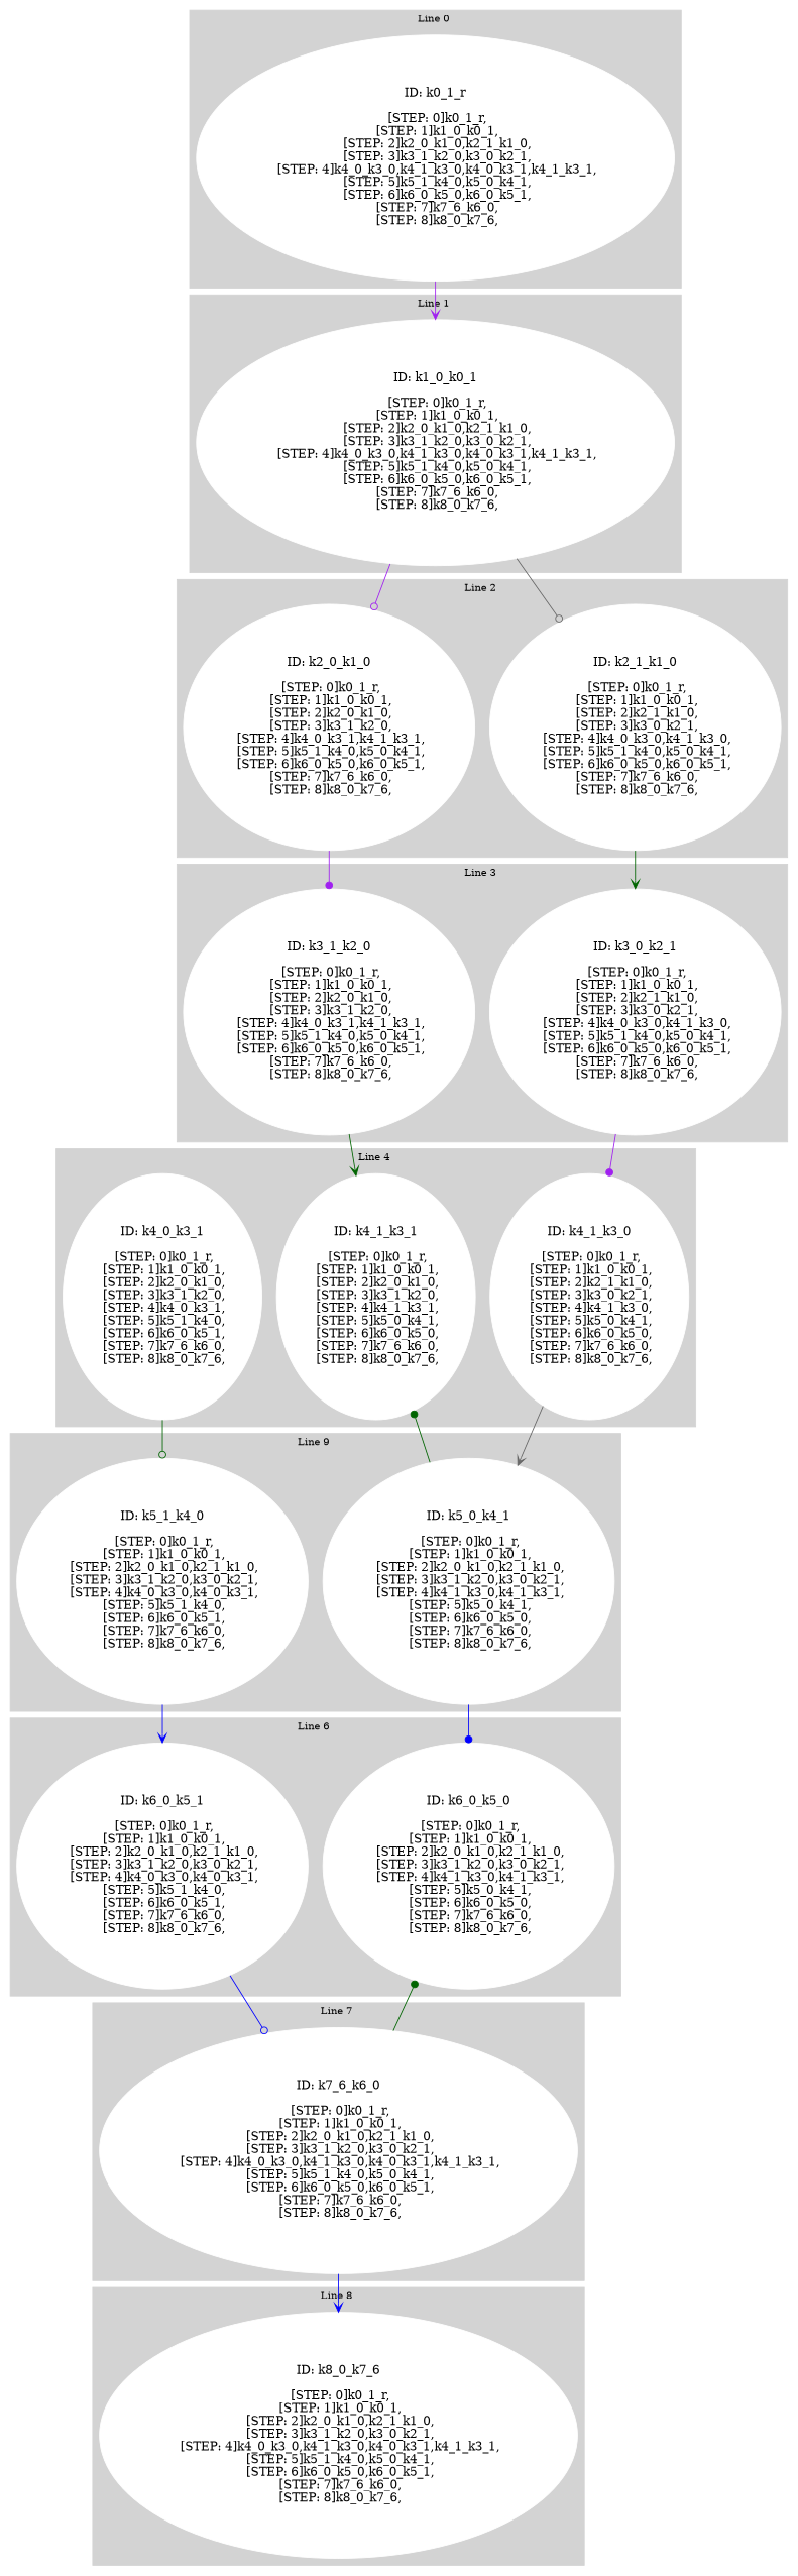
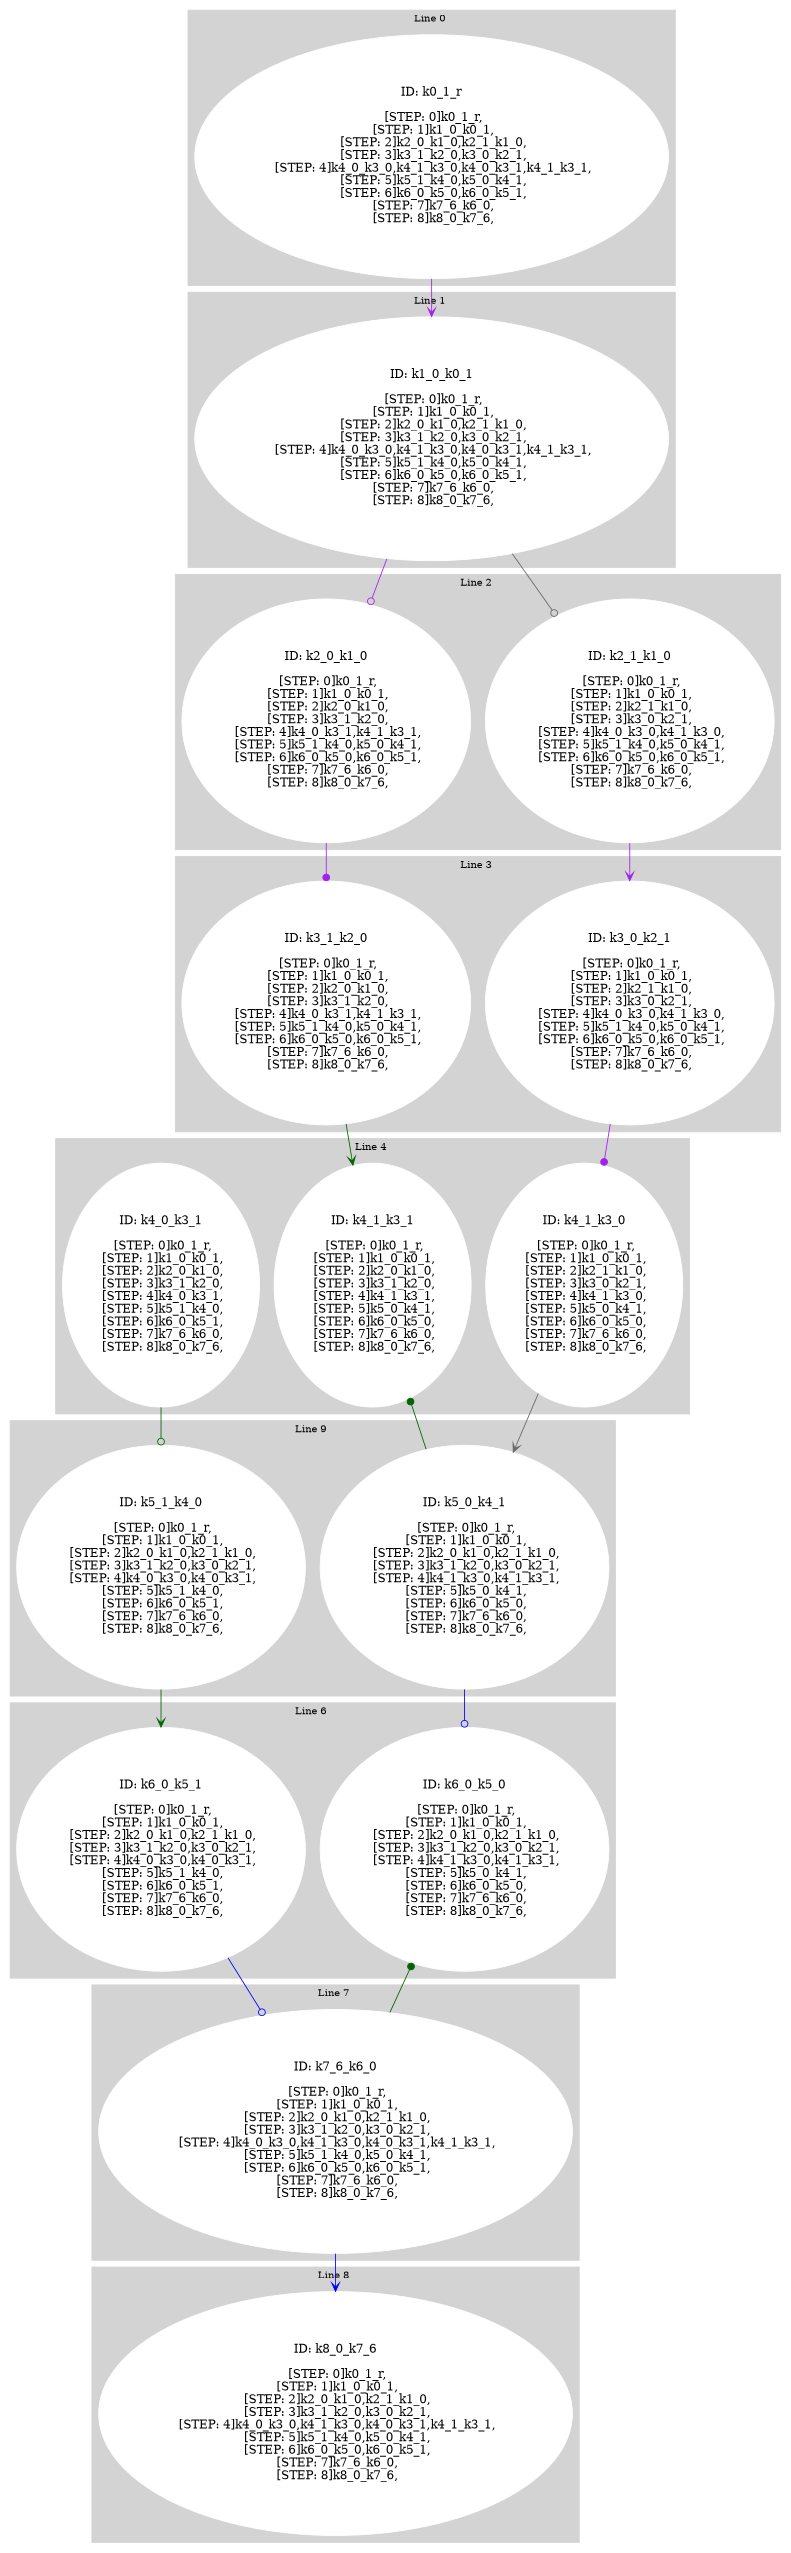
  digraph {
    compound="true "
    node [color=white style=filled]
    edge [arrowhead=vee color=purple]
    n1 [label=<<BR /> ID: k0_1_r <BR /> <BR /> [STEP: 0]k0_1_r,<BR /> [STEP: 1]k1_0_k0_1,<BR /> [STEP: 2]k2_0_k1_0,k2_1_k1_0,<BR /> [STEP: 3]k3_1_k2_0,k3_0_k2_1,<BR /> [STEP: 4]k4_0_k3_0,k4_1_k3_0,k4_0_k3_1,k4_1_k3_1,<BR /> [STEP: 5]k5_1_k4_0,k5_0_k4_1,<BR /> [STEP: 6]k6_0_k5_0,k6_0_k5_1,<BR /> [STEP: 7]k7_6_k6_0,<BR /> [STEP: 8]k8_0_k7_6,<BR /> >]
    n2 [label=<<BR /> ID: k1_0_k0_1 <BR /> <BR /> [STEP: 0]k0_1_r,<BR /> [STEP: 1]k1_0_k0_1,<BR /> [STEP: 2]k2_0_k1_0,k2_1_k1_0,<BR /> [STEP: 3]k3_1_k2_0,k3_0_k2_1,<BR /> [STEP: 4]k4_0_k3_0,k4_1_k3_0,k4_0_k3_1,k4_1_k3_1,<BR /> [STEP: 5]k5_1_k4_0,k5_0_k4_1,<BR /> [STEP: 6]k6_0_k5_0,k6_0_k5_1,<BR /> [STEP: 7]k7_6_k6_0,<BR /> [STEP: 8]k8_0_k7_6,<BR /> >]
    n3 [label=<<BR /> ID: k2_1_k1_0 <BR /> <BR /> [STEP: 0]k0_1_r,<BR /> [STEP: 1]k1_0_k0_1,<BR /> [STEP: 2]k2_1_k1_0,<BR /> [STEP: 3]k3_0_k2_1,<BR /> [STEP: 4]k4_0_k3_0,k4_1_k3_0,<BR /> [STEP: 5]k5_1_k4_0,k5_0_k4_1,<BR /> [STEP: 6]k6_0_k5_0,k6_0_k5_1,<BR /> [STEP: 7]k7_6_k6_0,<BR /> [STEP: 8]k8_0_k7_6,<BR /> >]
    n4 [label=<<BR /> ID: k2_0_k1_0 <BR /> <BR /> [STEP: 0]k0_1_r,<BR /> [STEP: 1]k1_0_k0_1,<BR /> [STEP: 2]k2_0_k1_0,<BR /> [STEP: 3]k3_1_k2_0,<BR /> [STEP: 4]k4_0_k3_1,k4_1_k3_1,<BR /> [STEP: 5]k5_1_k4_0,k5_0_k4_1,<BR /> [STEP: 6]k6_0_k5_0,k6_0_k5_1,<BR /> [STEP: 7]k7_6_k6_0,<BR /> [STEP: 8]k8_0_k7_6,<BR /> >]
    n5 [label=<<BR /> ID: k3_0_k2_1 <BR /> <BR /> [STEP: 0]k0_1_r,<BR /> [STEP: 1]k1_0_k0_1,<BR /> [STEP: 2]k2_1_k1_0,<BR /> [STEP: 3]k3_0_k2_1,<BR /> [STEP: 4]k4_0_k3_0,k4_1_k3_0,<BR /> [STEP: 5]k5_1_k4_0,k5_0_k4_1,<BR /> [STEP: 6]k6_0_k5_0,k6_0_k5_1,<BR /> [STEP: 7]k7_6_k6_0,<BR /> [STEP: 8]k8_0_k7_6,<BR /> >]
    n6 [label=<<BR /> ID: k3_1_k2_0 <BR /> <BR /> [STEP: 0]k0_1_r,<BR /> [STEP: 1]k1_0_k0_1,<BR /> [STEP: 2]k2_0_k1_0,<BR /> [STEP: 3]k3_1_k2_0,<BR /> [STEP: 4]k4_0_k3_1,k4_1_k3_1,<BR /> [STEP: 5]k5_1_k4_0,k5_0_k4_1,<BR /> [STEP: 6]k6_0_k5_0,k6_0_k5_1,<BR /> [STEP: 7]k7_6_k6_0,<BR /> [STEP: 8]k8_0_k7_6,<BR /> >]
    n7 [label=<<BR /> ID: k4_1_k3_0 <BR /> <BR /> [STEP: 0]k0_1_r,<BR /> [STEP: 1]k1_0_k0_1,<BR /> [STEP: 2]k2_1_k1_0,<BR /> [STEP: 3]k3_0_k2_1,<BR /> [STEP: 4]k4_1_k3_0,<BR /> [STEP: 5]k5_0_k4_1,<BR /> [STEP: 6]k6_0_k5_0,<BR /> [STEP: 7]k7_6_k6_0,<BR /> [STEP: 8]k8_0_k7_6,<BR /> >]
    n8 [label=<<BR /> ID: k4_1_k3_1 <BR /> <BR /> [STEP: 0]k0_1_r,<BR /> [STEP: 1]k1_0_k0_1,<BR /> [STEP: 2]k2_0_k1_0,<BR /> [STEP: 3]k3_1_k2_0,<BR /> [STEP: 4]k4_1_k3_1,<BR /> [STEP: 5]k5_0_k4_1,<BR /> [STEP: 6]k6_0_k5_0,<BR /> [STEP: 7]k7_6_k6_0,<BR /> [STEP: 8]k8_0_k7_6,<BR /> >]
    n9 [label=<<BR /> ID: k4_0_k3_1 <BR /> <BR /> [STEP: 0]k0_1_r,<BR /> [STEP: 1]k1_0_k0_1,<BR /> [STEP: 2]k2_0_k1_0,<BR /> [STEP: 3]k3_1_k2_0,<BR /> [STEP: 4]k4_0_k3_1,<BR /> [STEP: 5]k5_1_k4_0,<BR /> [STEP: 6]k6_0_k5_1,<BR /> [STEP: 7]k7_6_k6_0,<BR /> [STEP: 8]k8_0_k7_6,<BR /> >]
    n10 [label=<<BR /> ID: k5_1_k4_0 <BR /> <BR /> [STEP: 0]k0_1_r,<BR /> [STEP: 1]k1_0_k0_1,<BR /> [STEP: 2]k2_0_k1_0,k2_1_k1_0,<BR /> [STEP: 3]k3_1_k2_0,k3_0_k2_1,<BR /> [STEP: 4]k4_0_k3_0,k4_0_k3_1,<BR /> [STEP: 5]k5_1_k4_0,<BR /> [STEP: 6]k6_0_k5_1,<BR /> [STEP: 7]k7_6_k6_0,<BR /> [STEP: 8]k8_0_k7_6,<BR /> >]
    n11 [label=<<BR /> ID: k5_0_k4_1 <BR /> <BR /> [STEP: 0]k0_1_r,<BR /> [STEP: 1]k1_0_k0_1,<BR /> [STEP: 2]k2_0_k1_0,k2_1_k1_0,<BR /> [STEP: 3]k3_1_k2_0,k3_0_k2_1,<BR /> [STEP: 4]k4_1_k3_0,k4_1_k3_1,<BR /> [STEP: 5]k5_0_k4_1,<BR /> [STEP: 6]k6_0_k5_0,<BR /> [STEP: 7]k7_6_k6_0,<BR /> [STEP: 8]k8_0_k7_6,<BR /> >]
    n12 [label=<<BR /> ID: k6_0_k5_1 <BR /> <BR /> [STEP: 0]k0_1_r,<BR /> [STEP: 1]k1_0_k0_1,<BR /> [STEP: 2]k2_0_k1_0,k2_1_k1_0,<BR /> [STEP: 3]k3_1_k2_0,k3_0_k2_1,<BR /> [STEP: 4]k4_0_k3_0,k4_0_k3_1,<BR /> [STEP: 5]k5_1_k4_0,<BR /> [STEP: 6]k6_0_k5_1,<BR /> [STEP: 7]k7_6_k6_0,<BR /> [STEP: 8]k8_0_k7_6,<BR /> >]
    n13 [label=<<BR /> ID: k6_0_k5_0 <BR /> <BR /> [STEP: 0]k0_1_r,<BR /> [STEP: 1]k1_0_k0_1,<BR /> [STEP: 2]k2_0_k1_0,k2_1_k1_0,<BR /> [STEP: 3]k3_1_k2_0,k3_0_k2_1,<BR /> [STEP: 4]k4_1_k3_0,k4_1_k3_1,<BR /> [STEP: 5]k5_0_k4_1,<BR /> [STEP: 6]k6_0_k5_0,<BR /> [STEP: 7]k7_6_k6_0,<BR /> [STEP: 8]k8_0_k7_6,<BR /> >]
    n14 [label=<<BR /> ID: k7_6_k6_0 <BR /> <BR /> [STEP: 0]k0_1_r,<BR /> [STEP: 1]k1_0_k0_1,<BR /> [STEP: 2]k2_0_k1_0,k2_1_k1_0,<BR /> [STEP: 3]k3_1_k2_0,k3_0_k2_1,<BR /> [STEP: 4]k4_0_k3_0,k4_1_k3_0,k4_0_k3_1,k4_1_k3_1,<BR /> [STEP: 5]k5_1_k4_0,k5_0_k4_1,<BR /> [STEP: 6]k6_0_k5_0,k6_0_k5_1,<BR /> [STEP: 7]k7_6_k6_0,<BR /> [STEP: 8]k8_0_k7_6,<BR /> >]
    n15 [label=<<BR /> ID: k8_0_k7_6 <BR /> <BR /> [STEP: 0]k0_1_r,<BR /> [STEP: 1]k1_0_k0_1,<BR /> [STEP: 2]k2_0_k1_0,k2_1_k1_0,<BR /> [STEP: 3]k3_1_k2_0,k3_0_k2_1,<BR /> [STEP: 4]k4_0_k3_0,k4_1_k3_0,k4_0_k3_1,k4_1_k3_1,<BR /> [STEP: 5]k5_1_k4_0,k5_0_k4_1,<BR /> [STEP: 6]k6_0_k5_0,k6_0_k5_1,<BR /> [STEP: 7]k7_6_k6_0,<BR /> [STEP: 8]k8_0_k7_6,<BR /> >]
    subgraph cluster_1 {
      color=lightgrey
      fontsize=12
      label="Line 0 "
      style=filled
      n1
    }
    subgraph cluster_2 {
      color=lightgrey
      fontsize=12
      label="Line 1 "
      style=filled
      n2
    }
    subgraph cluster_3 {
      color=lightgrey
      fontsize=12
      label="Line 2 "
      style=filled
      n3
      n4
    }
    subgraph cluster_4 {
      color=lightgrey
      fontsize=12
      label="Line 3 "
      style=filled
      n5
      n6
    }
    subgraph cluster_5 {
      color=lightgrey
      fontsize=12
      label="Line 4 "
      style=filled
      n7
      n8
      n9
    }
    subgraph cluster_6 {
      color=lightgrey
      fontsize=12
      label="Line 9 "
      style=filled
      n10
      n11
    }
    subgraph cluster_7 {
      color=lightgrey
      fontsize=12
      label="Line 6 "
      style=filled
      n12
      n13
    }
    subgraph cluster_8 {
      color=lightgrey
      fontsize=12
      label="Line 7 "
      style=filled
      n14
    }
    subgraph cluster_9 {
      color=lightgrey
      fontsize=12
      label="Line 8 "
      style=filled
      n15
    }
    n1 -> n2
    n2 -> n3 [arrowhead=odot color=gray40]
    n2 -> n4 [arrowhead=odot]
-   n3 -> n5 [color=darkgreen]
+   n3 -> n5
    n4 -> n6 [arrowhead=dot]
    n5 -> n7 [arrowhead=dot]
    n6 -> n8 [color=darkgreen]
    n7 -> n11 [color=gray40]
    n9 -> n10 [arrowhead=odot color=darkgreen]
-   n10 -> n12 [color=blue]
+   n10 -> n12 [color=darkgreen]
    n11 -> n8 [arrowhead=dot color=darkgreen]
-   n11 -> n13 [arrowhead=dot color=blue]
+   n11 -> n13 [arrowhead=odot color=blue]
    n12 -> n14 [arrowhead=odot color=blue]
    n14 -> n13 [arrowhead=dot color=darkgreen]
    n14 -> n15 [color=blue]
  }
